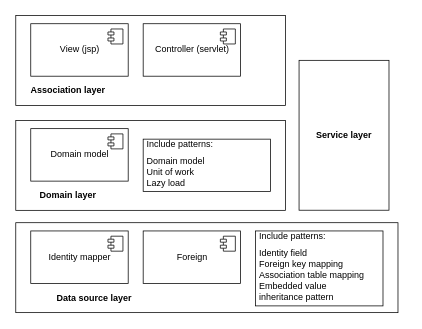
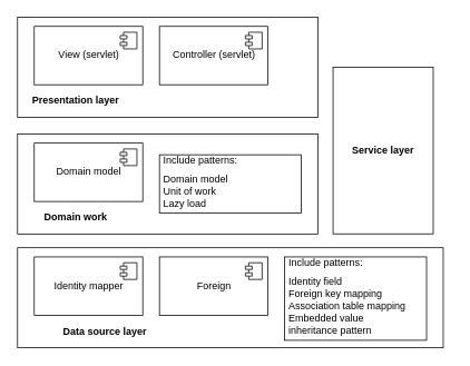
  <mxCell id="0" />
  <mxCell id="1" parent="0" />
  <mxCell id="2" value="" style="group" vertex="1" connectable="0" parent="1"><mxGeometry x="20" y="160.167" width="360" height="120.0" as="geometry" /></mxCell>
  <mxCell id="3" value="" style="rounded=0;whiteSpace=wrap;html=1;" vertex="1" parent="2"><mxGeometry width="360" height="120" as="geometry" /></mxCell>
- <mxCell id="4" value="&lt;b&gt;Domain layer&lt;/b&gt;" style="text;html=1;strokeColor=none;fillColor=none;align=center;verticalAlign=middle;whiteSpace=wrap;rounded=0;" vertex="1" parent="2"><mxGeometry x="10" y="90.0" width="120" height="20" as="geometry" /></mxCell>
+ <mxCell id="4" value="&lt;b&gt;Domain work&lt;/b&gt;" style="text;html=1;strokeColor=none;fillColor=none;align=center;verticalAlign=middle;whiteSpace=wrap;rounded=0;" vertex="1" parent="2"><mxGeometry x="10" y="90.0" width="120" height="20" as="geometry" /></mxCell>
  <mxCell id="5" value="Domain model" style="html=1;" vertex="1" parent="2"><mxGeometry x="20" y="11" width="130" height="70" as="geometry" /></mxCell>
  <mxCell id="6" value="" style="shape=component;jettyWidth=8;jettyHeight=4;" vertex="1" parent="5"><mxGeometry x="1" width="20" height="20" relative="1" as="geometry"><mxPoint x="-27" y="7" as="offset" /></mxGeometry></mxCell>
  <mxCell id="7" value="&lt;h1 style=&quot;font-size: 13px&quot;&gt;&lt;span style=&quot;font-size: 12px ; font-weight: 400&quot;&gt;Include patterns:&lt;/span&gt;&lt;br&gt;&lt;/h1&gt;&lt;div&gt;Domain model&lt;/div&gt;&lt;div&gt;&lt;div&gt;Unit of work&lt;/div&gt;&lt;div&gt;Lazy load&lt;/div&gt;&lt;/div&gt;" style="text;html=1;strokeColor=#000000;fillColor=none;spacing=5;spacingTop=-20;whiteSpace=wrap;overflow=hidden;rounded=0;" vertex="1" parent="2"><mxGeometry x="170" y="25" width="170" height="70" as="geometry" /></mxCell>
  <mxCell id="8" value="" style="group" vertex="1" connectable="0" parent="1"><mxGeometry x="20" y="20.167" width="360" height="120.0" as="geometry" /></mxCell>
  <mxCell id="9" value="" style="group" vertex="1" connectable="0" parent="8"><mxGeometry width="360" height="120.0" as="geometry" /></mxCell>
  <mxCell id="10" value="" style="rounded=0;whiteSpace=wrap;html=1;" vertex="1" parent="9"><mxGeometry width="360" height="120" as="geometry" /></mxCell>
- <mxCell id="11" value="&lt;b&gt;Association layer&lt;/b&gt;" style="text;html=1;strokeColor=none;fillColor=none;align=center;verticalAlign=middle;whiteSpace=wrap;rounded=0;" vertex="1" parent="9"><mxGeometry x="10" y="90.0" width="120" height="20" as="geometry" /></mxCell>
- <mxCell id="12" value="View (jsp)" style="html=1;" vertex="1" parent="9"><mxGeometry x="20" y="11" width="130" height="70" as="geometry" /></mxCell>
+ <mxCell id="11" value="&lt;b&gt;Presentation layer&lt;/b&gt;" style="text;html=1;strokeColor=none;fillColor=none;align=center;verticalAlign=middle;whiteSpace=wrap;rounded=0;" vertex="1" parent="9"><mxGeometry x="10" y="90.0" width="120" height="20" as="geometry" /></mxCell>
+ <mxCell id="12" value="View (servlet)" style="html=1;" vertex="1" parent="9"><mxGeometry x="20" y="11" width="130" height="70" as="geometry" /></mxCell>
  <mxCell id="13" value="" style="shape=component;jettyWidth=8;jettyHeight=4;" vertex="1" parent="12"><mxGeometry x="1" width="20" height="20" relative="1" as="geometry"><mxPoint x="-27" y="7" as="offset" /></mxGeometry></mxCell>
  <mxCell id="14" value="Controller (servlet)" style="html=1;" vertex="1" parent="9"><mxGeometry x="170" y="11" width="130" height="70" as="geometry" /></mxCell>
  <mxCell id="15" value="" style="shape=component;jettyWidth=8;jettyHeight=4;" vertex="1" parent="14"><mxGeometry x="1" width="20" height="20" relative="1" as="geometry"><mxPoint x="-27" y="7" as="offset" /></mxGeometry></mxCell>
  <mxCell id="16" value="" style="group" vertex="1" connectable="0" parent="1"><mxGeometry x="20" y="296.667" width="520" height="120" as="geometry" /></mxCell>
  <mxCell id="17" value="" style="group;container=1;" vertex="1" connectable="0" parent="16"><mxGeometry width="520" height="120" as="geometry" /></mxCell>
  <mxCell id="18" value="" style="rounded=0;whiteSpace=wrap;html=1;" vertex="1" parent="17"><mxGeometry width="510" height="120" as="geometry" /></mxCell>
  <mxCell id="19" value="&lt;b&gt;Data source layer&lt;/b&gt;" style="text;html=1;strokeColor=none;fillColor=none;align=center;verticalAlign=middle;whiteSpace=wrap;rounded=0;" vertex="1" parent="17"><mxGeometry x="45" y="90.0" width="120" height="20" as="geometry" /></mxCell>
  <mxCell id="20" value="Identity mapper" style="html=1;" vertex="1" parent="17"><mxGeometry x="20" y="11" width="130" height="70" as="geometry" /></mxCell>
  <mxCell id="21" value="" style="shape=component;jettyWidth=8;jettyHeight=4;" vertex="1" parent="20"><mxGeometry x="1" width="20" height="20" relative="1" as="geometry"><mxPoint x="-27" y="7" as="offset" /></mxGeometry></mxCell>
  <mxCell id="22" value="&lt;h1 style=&quot;font-size: 13px&quot;&gt;&lt;span style=&quot;font-size: 12px ; font-weight: 400&quot;&gt;Include patterns:&lt;/span&gt;&lt;br&gt;&lt;/h1&gt;&lt;div&gt;Identity field&lt;/div&gt;&lt;div&gt;Foreign key mapping&lt;/div&gt;&lt;div&gt;Association table mapping&lt;/div&gt;&lt;div&gt;Embedded value&lt;/div&gt;&lt;div&gt;inheritance pattern&lt;/div&gt;" style="text;html=1;strokeColor=#000000;fillColor=none;spacing=5;spacingTop=-20;whiteSpace=wrap;overflow=hidden;rounded=0;" vertex="1" parent="17"><mxGeometry x="320" y="11" width="170" height="100" as="geometry" /></mxCell>
  <mxCell id="23" value="Foreign" style="html=1;" vertex="1" parent="17"><mxGeometry x="170" y="11" width="130" height="70" as="geometry" /></mxCell>
  <mxCell id="24" value="" style="shape=component;jettyWidth=8;jettyHeight=4;" vertex="1" parent="23"><mxGeometry x="1" width="20" height="20" relative="1" as="geometry"><mxPoint x="-27" y="7" as="offset" /></mxGeometry></mxCell>
  <mxCell id="25" value="&lt;b&gt;Service layer&lt;/b&gt;" style="rounded=0;whiteSpace=wrap;html=1;strokeColor=#000000;" vertex="1" parent="1"><mxGeometry x="398" y="80" width="120" height="200" as="geometry" /></mxCell>
